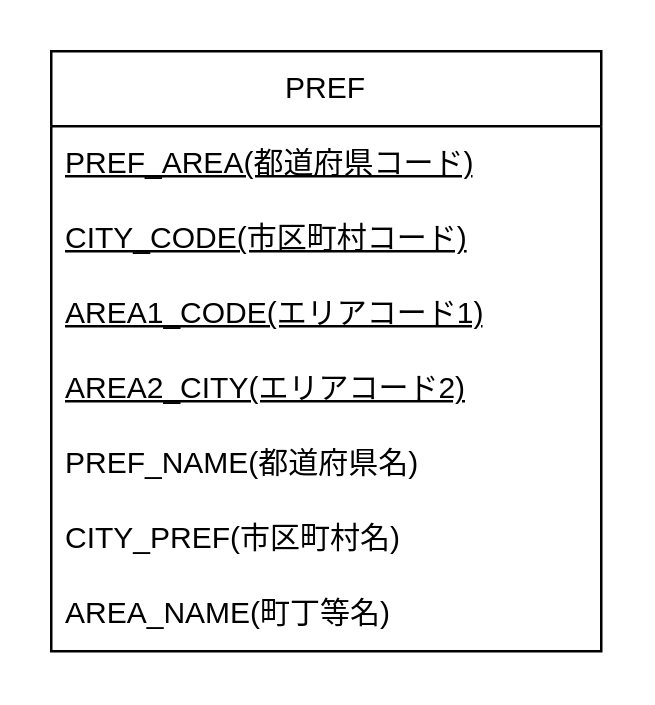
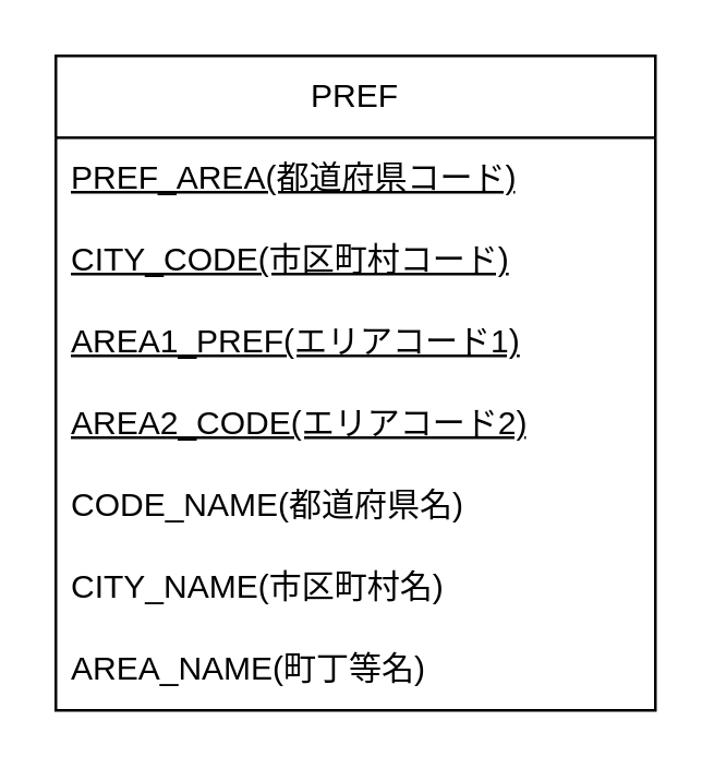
  <mxCell id="0" />
  <mxCell id="1" parent="0" />
  <mxCell id="2" value="PREF" style="swimlane;fontStyle=0;childLayout=stackLayout;horizontal=1;startSize=30;horizontalStack=0;resizeParent=1;resizeParentMax=0;resizeLast=0;collapsible=1;marginBottom=0;whiteSpace=wrap;html=1;" parent="1" vertex="1"><mxGeometry x="20" y="20" width="220" height="240" as="geometry" /></mxCell>
  <mxCell id="3" value="PREF_AREA(都道府県コード)" style="text;strokeColor=none;fillColor=none;align=left;verticalAlign=middle;spacingLeft=4;spacingRight=4;overflow=hidden;points=[[0,0.5],[1,0.5]];portConstraint=eastwest;rotatable=0;whiteSpace=wrap;html=1;fontStyle=4" parent="2" vertex="1"><mxGeometry y="30" width="220" height="30" as="geometry" /></mxCell>
  <mxCell id="4" value="CITY_CODE(市区町村コード)" style="text;strokeColor=none;fillColor=none;align=left;verticalAlign=middle;spacingLeft=4;spacingRight=4;overflow=hidden;points=[[0,0.5],[1,0.5]];portConstraint=eastwest;rotatable=0;whiteSpace=wrap;html=1;fontStyle=4" parent="2" vertex="1"><mxGeometry y="60" width="220" height="30" as="geometry" /></mxCell>
- <mxCell id="5" value="AREA1_CODE(エリアコード1)" style="text;strokeColor=none;fillColor=none;align=left;verticalAlign=middle;spacingLeft=4;spacingRight=4;overflow=hidden;points=[[0,0.5],[1,0.5]];portConstraint=eastwest;rotatable=0;whiteSpace=wrap;html=1;fontStyle=4" parent="2" vertex="1"><mxGeometry y="90" width="220" height="30" as="geometry" /></mxCell>
- <mxCell id="6" value="AREA2_CITY(エリアコード2)" style="text;strokeColor=none;fillColor=none;align=left;verticalAlign=middle;spacingLeft=4;spacingRight=4;overflow=hidden;points=[[0,0.5],[1,0.5]];portConstraint=eastwest;rotatable=0;whiteSpace=wrap;html=1;fontStyle=4" parent="2" vertex="1"><mxGeometry y="120" width="220" height="30" as="geometry" /></mxCell>
- <mxCell id="7" value="PREF_NAME(都道府県名)" style="text;strokeColor=none;fillColor=none;align=left;verticalAlign=middle;spacingLeft=4;spacingRight=4;overflow=hidden;points=[[0,0.5],[1,0.5]];portConstraint=eastwest;rotatable=0;whiteSpace=wrap;html=1;" parent="2" vertex="1"><mxGeometry y="150" width="220" height="30" as="geometry" /></mxCell>
- <mxCell id="8" value="CITY_PREF(市区町村名)" style="text;strokeColor=none;fillColor=none;align=left;verticalAlign=middle;spacingLeft=4;spacingRight=4;overflow=hidden;points=[[0,0.5],[1,0.5]];portConstraint=eastwest;rotatable=0;whiteSpace=wrap;html=1;" parent="2" vertex="1"><mxGeometry y="180" width="220" height="30" as="geometry" /></mxCell>
+ <mxCell id="5" value="AREA1_PREF(エリアコード1)" style="text;strokeColor=none;fillColor=none;align=left;verticalAlign=middle;spacingLeft=4;spacingRight=4;overflow=hidden;points=[[0,0.5],[1,0.5]];portConstraint=eastwest;rotatable=0;whiteSpace=wrap;html=1;fontStyle=4" parent="2" vertex="1"><mxGeometry y="90" width="220" height="30" as="geometry" /></mxCell>
+ <mxCell id="6" value="AREA2_CODE(エリアコード2)" style="text;strokeColor=none;fillColor=none;align=left;verticalAlign=middle;spacingLeft=4;spacingRight=4;overflow=hidden;points=[[0,0.5],[1,0.5]];portConstraint=eastwest;rotatable=0;whiteSpace=wrap;html=1;fontStyle=4" parent="2" vertex="1"><mxGeometry y="120" width="220" height="30" as="geometry" /></mxCell>
+ <mxCell id="7" value="CODE_NAME(都道府県名)" style="text;strokeColor=none;fillColor=none;align=left;verticalAlign=middle;spacingLeft=4;spacingRight=4;overflow=hidden;points=[[0,0.5],[1,0.5]];portConstraint=eastwest;rotatable=0;whiteSpace=wrap;html=1;" parent="2" vertex="1"><mxGeometry y="150" width="220" height="30" as="geometry" /></mxCell>
+ <mxCell id="8" value="CITY_NAME(市区町村名)" style="text;strokeColor=none;fillColor=none;align=left;verticalAlign=middle;spacingLeft=4;spacingRight=4;overflow=hidden;points=[[0,0.5],[1,0.5]];portConstraint=eastwest;rotatable=0;whiteSpace=wrap;html=1;" parent="2" vertex="1"><mxGeometry y="180" width="220" height="30" as="geometry" /></mxCell>
  <mxCell id="9" value="AREA_NAME(町丁等名)" style="text;strokeColor=none;fillColor=none;align=left;verticalAlign=middle;spacingLeft=4;spacingRight=4;overflow=hidden;points=[[0,0.5],[1,0.5]];portConstraint=eastwest;rotatable=0;whiteSpace=wrap;html=1;" parent="2" vertex="1"><mxGeometry y="210" width="220" height="30" as="geometry" /></mxCell>
